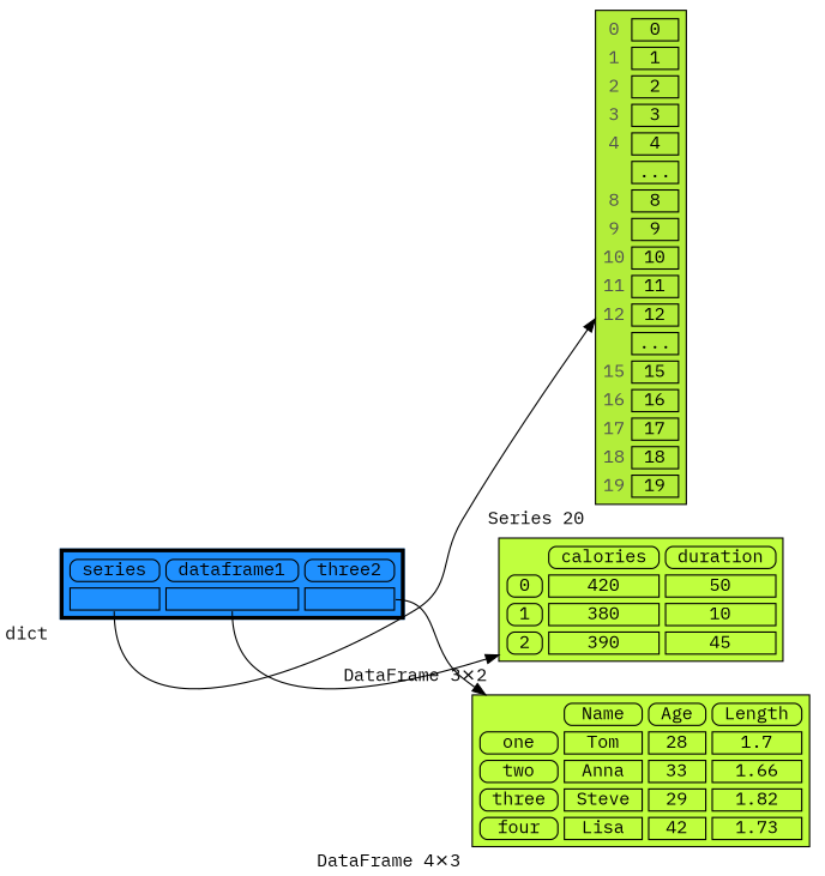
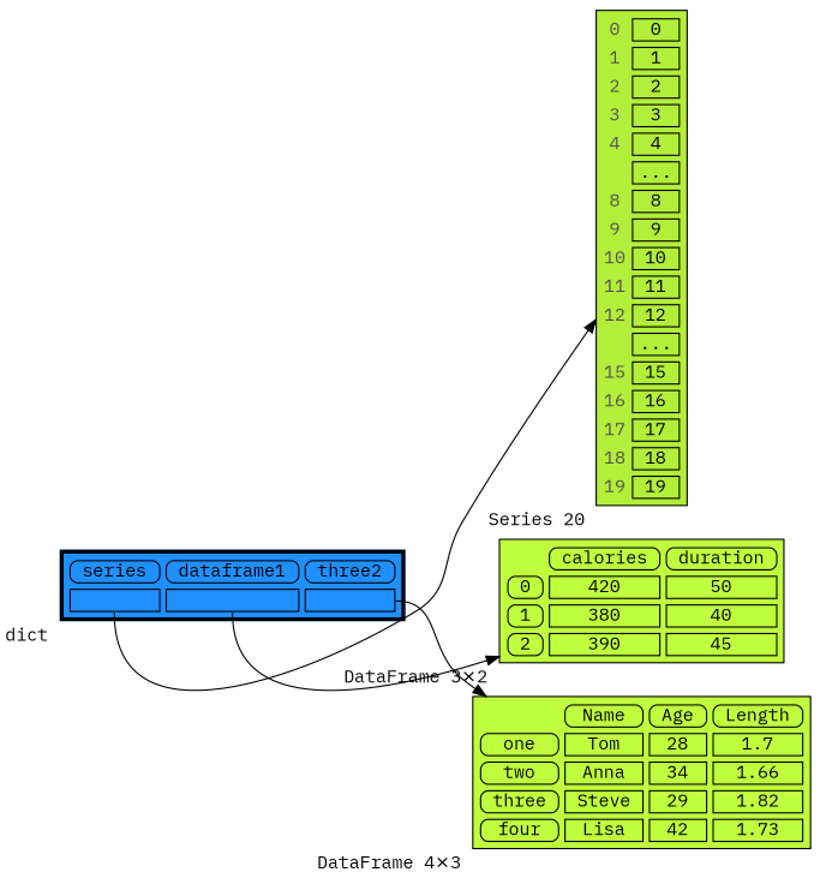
  digraph {
    fontname="IBM Plex Mono"
    rankdir=LR
    node [fontname="IBM Plex Mono" shape=plaintext]
    edge [fontname="IBM Plex Mono" headport=table style=solid]
    n1 [label=< <TABLE BORDER="1" CELLBORDER="1" CELLSPACING="5" CELLPADDING="0" BGCOLOR="olivedrab2" PORT="table">     <TR><TD BORDER="0"><font color="#505050">0</font></TD><TD BORDER="1"> 0 </TD></TR>     <TR><TD BORDER="0"><font color="#505050">1</font></TD><TD BORDER="1"> 1 </TD></TR>     <TR><TD BORDER="0"><font color="#505050">2</font></TD><TD BORDER="1"> 2 </TD></TR>     <TR><TD BORDER="0"><font color="#505050">3</font></TD><TD BORDER="1"> 3 </TD></TR>     <TR><TD BORDER="0"><font color="#505050">4</font></TD><TD BORDER="1"> 4 </TD></TR>     <TR><TD BORDER="0">  </TD><TD BORDER="1" >...</TD></TR>     <TR><TD BORDER="0"><font color="#505050">8</font></TD><TD BORDER="1"> 8 </TD></TR>     <TR><TD BORDER="0"><font color="#505050">9</font></TD><TD BORDER="1"> 9 </TD></TR>     <TR><TD BORDER="0"><font color="#505050">10</font></TD><TD BORDER="1"> 10 </TD></TR>     <TR><TD BORDER="0"><font color="#505050">11</font></TD><TD BORDER="1"> 11 </TD></TR>     <TR><TD BORDER="0"><font color="#505050">12</font></TD><TD BORDER="1"> 12 </TD></TR>     <TR><TD BORDER="0">  </TD><TD BORDER="1" >...</TD></TR>     <TR><TD BORDER="0"><font color="#505050">15</font></TD><TD BORDER="1"> 15 </TD></TR>     <TR><TD BORDER="0"><font color="#505050">16</font></TD><TD BORDER="1"> 16 </TD></TR>     <TR><TD BORDER="0"><font color="#505050">17</font></TD><TD BORDER="1"> 17 </TD></TR>     <TR><TD BORDER="0"><font color="#505050">18</font></TD><TD BORDER="1"> 18 </TD></TR>     <TR><TD BORDER="0"><font color="#505050">19</font></TD><TD BORDER="1"> 19 </TD></TR> </TABLE> > xlabel="Series 20"]
-   n2 [label=< <TABLE BORDER="1" CELLBORDER="1" CELLSPACING="5" CELLPADDING="0" BGCOLOR="olivedrab1" PORT="table">     <TR><TD BORDER="0">  </TD><TD BORDER="1" STYLE="ROUNDED"> calories </TD><TD BORDER="1" STYLE="ROUNDED"> duration </TD></TR>     <TR><TD BORDER="1" STYLE="ROUNDED"> 0 </TD><TD BORDER="1"> 420 </TD><TD BORDER="1"> 50 </TD></TR>     <TR><TD BORDER="1" STYLE="ROUNDED"> 1 </TD><TD BORDER="1"> 380 </TD><TD BORDER="1"> 10 </TD></TR>     <TR><TD BORDER="1" STYLE="ROUNDED"> 2 </TD><TD BORDER="1"> 390 </TD><TD BORDER="1"> 45 </TD></TR> </TABLE> > xlabel="DataFrame 3⨯2"]
-   n3 [label=< <TABLE BORDER="1" CELLBORDER="1" CELLSPACING="5" CELLPADDING="0" BGCOLOR="olivedrab1" PORT="table">     <TR><TD BORDER="0">  </TD><TD BORDER="1" STYLE="ROUNDED"> Name </TD><TD BORDER="1" STYLE="ROUNDED"> Age </TD><TD BORDER="1" STYLE="ROUNDED"> Length </TD></TR>     <TR><TD BORDER="1" STYLE="ROUNDED"> one </TD><TD BORDER="1"> Tom </TD><TD BORDER="1"> 28 </TD><TD BORDER="1"> 1.7 </TD></TR>     <TR><TD BORDER="1" STYLE="ROUNDED"> two </TD><TD BORDER="1"> Anna </TD><TD BORDER="1"> 33 </TD><TD BORDER="1"> 1.66 </TD></TR>     <TR><TD BORDER="1" STYLE="ROUNDED"> three </TD><TD BORDER="1"> Steve </TD><TD BORDER="1"> 29 </TD><TD BORDER="1"> 1.82 </TD></TR>     <TR><TD BORDER="1" STYLE="ROUNDED"> four </TD><TD BORDER="1"> Lisa </TD><TD BORDER="1"> 42 </TD><TD BORDER="1"> 1.73 </TD></TR> </TABLE> > xlabel="DataFrame 4⨯3"]
+   n2 [label=< <TABLE BORDER="1" CELLBORDER="1" CELLSPACING="5" CELLPADDING="0" BGCOLOR="olivedrab1" PORT="table">     <TR><TD BORDER="0">  </TD><TD BORDER="1" STYLE="ROUNDED"> calories </TD><TD BORDER="1" STYLE="ROUNDED"> duration </TD></TR>     <TR><TD BORDER="1" STYLE="ROUNDED"> 0 </TD><TD BORDER="1"> 420 </TD><TD BORDER="1"> 50 </TD></TR>     <TR><TD BORDER="1" STYLE="ROUNDED"> 1 </TD><TD BORDER="1"> 380 </TD><TD BORDER="1"> 40 </TD></TR>     <TR><TD BORDER="1" STYLE="ROUNDED"> 2 </TD><TD BORDER="1"> 390 </TD><TD BORDER="1"> 45 </TD></TR> </TABLE> > xlabel="DataFrame 3⨯2"]
+   n3 [label=< <TABLE BORDER="1" CELLBORDER="1" CELLSPACING="5" CELLPADDING="0" BGCOLOR="olivedrab1" PORT="table">     <TR><TD BORDER="0">  </TD><TD BORDER="1" STYLE="ROUNDED"> Name </TD><TD BORDER="1" STYLE="ROUNDED"> Age </TD><TD BORDER="1" STYLE="ROUNDED"> Length </TD></TR>     <TR><TD BORDER="1" STYLE="ROUNDED"> one </TD><TD BORDER="1"> Tom </TD><TD BORDER="1"> 28 </TD><TD BORDER="1"> 1.7 </TD></TR>     <TR><TD BORDER="1" STYLE="ROUNDED"> two </TD><TD BORDER="1"> Anna </TD><TD BORDER="1"> 34 </TD><TD BORDER="1"> 1.66 </TD></TR>     <TR><TD BORDER="1" STYLE="ROUNDED"> three </TD><TD BORDER="1"> Steve </TD><TD BORDER="1"> 29 </TD><TD BORDER="1"> 1.82 </TD></TR>     <TR><TD BORDER="1" STYLE="ROUNDED"> four </TD><TD BORDER="1"> Lisa </TD><TD BORDER="1"> 42 </TD><TD BORDER="1"> 1.73 </TD></TR> </TABLE> > xlabel="DataFrame 4⨯3"]
    n4 [label=< <TABLE BORDER="3" CELLBORDER="1" CELLSPACING="5" CELLPADDING="0" BGCOLOR="dodgerblue1" PORT="table">     <TR><TD BORDER="1" STYLE="ROUNDED"> series </TD><TD BORDER="1" STYLE="ROUNDED"> dataframe1 </TD><TD BORDER="1" STYLE="ROUNDED"> three2 </TD></TR>     <TR><TD BORDER="1" PORT="ref0"> </TD><TD BORDER="1" PORT="ref1"> </TD><TD BORDER="1" PORT="ref2"> </TD></TR> </TABLE> > xlabel=dict]
    subgraph sub_1 {
      rank=same
      n1
      n2
      n3
    }
    n1 -> n2 [style=invis weight=10]
    n2 -> n3 [style=invis weight=10]
    n4 -> n1 [tailport=ref0]
    n4 -> n2 [tailport=ref1]
    n4 -> n3 [tailport=ref2]
  }
